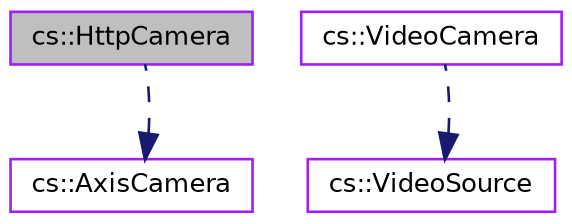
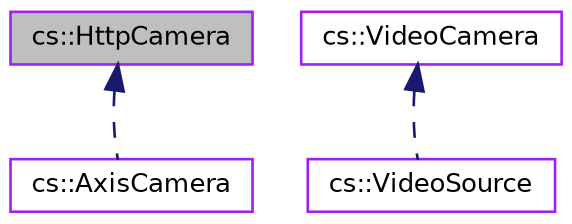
  digraph {
    node [color=purple fillcolor=white fontname=Helvetica fontsize=10 shape=record style=filled]
    edge [color=midnightblue dir=back fontname=Helvetica fontsize=10 labelfontname=Helvetica labelfontsize=10 style=dashed]
    n1 [fillcolor=grey75 fontcolor=black height=0.2 label="cs::HttpCamera" width=0.4]
    n2 [height=0.2 label="cs::AxisCamera" width=0.4]
    n3 [height=0.2 label="cs::VideoCamera" width=0.4]
    n4 [height=0.2 label="cs::VideoSource" width=0.4]
-   n2 -> n1
-   n4 -> n3
+   n1 -> n2
+   n3 -> n4
  }
